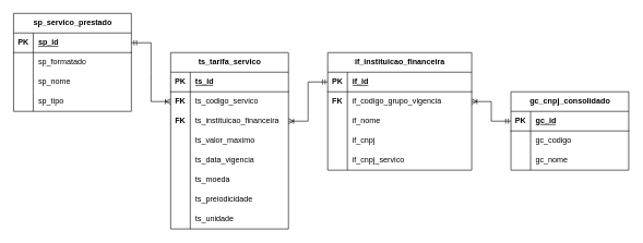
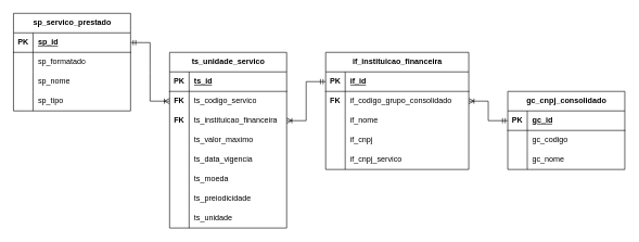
  <mxCell id="0" />
  <mxCell id="1" parent="0" />
  <mxCell id="2" value="gc_cnpj_consolidado" style="shape=table;startSize=30;container=1;collapsible=1;childLayout=tableLayout;fixedRows=1;rowLines=0;fontStyle=1;align=center;resizeLast=1;html=1;" parent="1" vertex="1"><mxGeometry x="780" y="140" width="180" height="120" as="geometry" /></mxCell>
  <mxCell id="3" value="" style="shape=tableRow;horizontal=0;startSize=0;swimlaneHead=0;swimlaneBody=0;fillColor=none;collapsible=0;dropTarget=0;points=[[0,0.5],[1,0.5]];portConstraint=eastwest;top=0;left=0;right=0;bottom=1;" parent="2" vertex="1"><mxGeometry y="30" width="180" height="30" as="geometry" /></mxCell>
  <mxCell id="4" value="PK" style="shape=partialRectangle;connectable=0;fillColor=none;top=0;left=0;bottom=0;right=0;fontStyle=1;overflow=hidden;whiteSpace=wrap;html=1;" parent="3" vertex="1"><mxGeometry width="30" height="30" as="geometry"><mxRectangle width="30" height="30" as="alternateBounds" /></mxGeometry></mxCell>
  <mxCell id="5" value="gc_id" style="shape=partialRectangle;connectable=0;fillColor=none;top=0;left=0;bottom=0;right=0;align=left;spacingLeft=6;fontStyle=5;overflow=hidden;whiteSpace=wrap;html=1;" parent="3" vertex="1"><mxGeometry x="30" width="150" height="30" as="geometry"><mxRectangle width="150" height="30" as="alternateBounds" /></mxGeometry></mxCell>
  <mxCell id="6" value="" style="shape=tableRow;horizontal=0;startSize=0;swimlaneHead=0;swimlaneBody=0;fillColor=none;collapsible=0;dropTarget=0;points=[[0,0.5],[1,0.5]];portConstraint=eastwest;top=0;left=0;right=0;bottom=0;" parent="2" vertex="1"><mxGeometry y="60" width="180" height="30" as="geometry" /></mxCell>
  <mxCell id="7" value="" style="shape=partialRectangle;connectable=0;fillColor=none;top=0;left=0;bottom=0;right=0;editable=1;overflow=hidden;whiteSpace=wrap;html=1;" parent="6" vertex="1"><mxGeometry width="30" height="30" as="geometry"><mxRectangle width="30" height="30" as="alternateBounds" /></mxGeometry></mxCell>
  <mxCell id="8" value="&lt;div&gt;gc_codigo&lt;/div&gt;" style="shape=partialRectangle;connectable=0;fillColor=none;top=0;left=0;bottom=0;right=0;align=left;spacingLeft=6;overflow=hidden;whiteSpace=wrap;html=1;" parent="6" vertex="1"><mxGeometry x="30" width="150" height="30" as="geometry"><mxRectangle width="150" height="30" as="alternateBounds" /></mxGeometry></mxCell>
  <mxCell id="9" value="" style="shape=tableRow;horizontal=0;startSize=0;swimlaneHead=0;swimlaneBody=0;fillColor=none;collapsible=0;dropTarget=0;points=[[0,0.5],[1,0.5]];portConstraint=eastwest;top=0;left=0;right=0;bottom=0;" parent="2" vertex="1"><mxGeometry y="90" width="180" height="30" as="geometry" /></mxCell>
  <mxCell id="10" value="" style="shape=partialRectangle;connectable=0;fillColor=none;top=0;left=0;bottom=0;right=0;editable=1;overflow=hidden;whiteSpace=wrap;html=1;" parent="9" vertex="1"><mxGeometry width="30" height="30" as="geometry"><mxRectangle width="30" height="30" as="alternateBounds" /></mxGeometry></mxCell>
  <mxCell id="11" value="gc_nome" style="shape=partialRectangle;connectable=0;fillColor=none;top=0;left=0;bottom=0;right=0;align=left;spacingLeft=6;overflow=hidden;whiteSpace=wrap;html=1;" parent="9" vertex="1"><mxGeometry x="30" width="150" height="30" as="geometry"><mxRectangle width="150" height="30" as="alternateBounds" /></mxGeometry></mxCell>
  <mxCell id="12" value="sp_servico_prestado" style="shape=table;startSize=30;container=1;collapsible=1;childLayout=tableLayout;fixedRows=1;rowLines=0;fontStyle=1;align=center;resizeLast=1;html=1;" parent="1" vertex="1"><mxGeometry x="20" y="20" width="180" height="150" as="geometry" /></mxCell>
  <mxCell id="13" value="" style="shape=tableRow;horizontal=0;startSize=0;swimlaneHead=0;swimlaneBody=0;fillColor=none;collapsible=0;dropTarget=0;points=[[0,0.5],[1,0.5]];portConstraint=eastwest;top=0;left=0;right=0;bottom=1;" parent="12" vertex="1"><mxGeometry y="30" width="180" height="30" as="geometry" /></mxCell>
  <mxCell id="14" value="PK" style="shape=partialRectangle;connectable=0;fillColor=none;top=0;left=0;bottom=0;right=0;fontStyle=1;overflow=hidden;whiteSpace=wrap;html=1;" parent="13" vertex="1"><mxGeometry width="30" height="30" as="geometry"><mxRectangle width="30" height="30" as="alternateBounds" /></mxGeometry></mxCell>
  <mxCell id="15" value="sp_id" style="shape=partialRectangle;connectable=0;fillColor=none;top=0;left=0;bottom=0;right=0;align=left;spacingLeft=6;fontStyle=5;overflow=hidden;whiteSpace=wrap;html=1;" parent="13" vertex="1"><mxGeometry x="30" width="150" height="30" as="geometry"><mxRectangle width="150" height="30" as="alternateBounds" /></mxGeometry></mxCell>
  <mxCell id="16" value="" style="shape=tableRow;horizontal=0;startSize=0;swimlaneHead=0;swimlaneBody=0;fillColor=none;collapsible=0;dropTarget=0;points=[[0,0.5],[1,0.5]];portConstraint=eastwest;top=0;left=0;right=0;bottom=0;" parent="12" vertex="1"><mxGeometry y="60" width="180" height="30" as="geometry" /></mxCell>
  <mxCell id="17" value="" style="shape=partialRectangle;connectable=0;fillColor=none;top=0;left=0;bottom=0;right=0;editable=1;overflow=hidden;whiteSpace=wrap;html=1;" parent="16" vertex="1"><mxGeometry width="30" height="30" as="geometry"><mxRectangle width="30" height="30" as="alternateBounds" /></mxGeometry></mxCell>
  <mxCell id="18" value="sp_formatado" style="shape=partialRectangle;connectable=0;fillColor=none;top=0;left=0;bottom=0;right=0;align=left;spacingLeft=6;overflow=hidden;whiteSpace=wrap;html=1;" parent="16" vertex="1"><mxGeometry x="30" width="150" height="30" as="geometry"><mxRectangle width="150" height="30" as="alternateBounds" /></mxGeometry></mxCell>
  <mxCell id="19" value="" style="shape=tableRow;horizontal=0;startSize=0;swimlaneHead=0;swimlaneBody=0;fillColor=none;collapsible=0;dropTarget=0;points=[[0,0.5],[1,0.5]];portConstraint=eastwest;top=0;left=0;right=0;bottom=0;" parent="12" vertex="1"><mxGeometry y="90" width="180" height="30" as="geometry" /></mxCell>
  <mxCell id="20" value="" style="shape=partialRectangle;connectable=0;fillColor=none;top=0;left=0;bottom=0;right=0;editable=1;overflow=hidden;whiteSpace=wrap;html=1;" parent="19" vertex="1"><mxGeometry width="30" height="30" as="geometry"><mxRectangle width="30" height="30" as="alternateBounds" /></mxGeometry></mxCell>
  <mxCell id="21" value="&lt;div&gt;sp_nome&lt;/div&gt;" style="shape=partialRectangle;connectable=0;fillColor=none;top=0;left=0;bottom=0;right=0;align=left;spacingLeft=6;overflow=hidden;whiteSpace=wrap;html=1;" parent="19" vertex="1"><mxGeometry x="30" width="150" height="30" as="geometry"><mxRectangle width="150" height="30" as="alternateBounds" /></mxGeometry></mxCell>
  <mxCell id="22" value="" style="shape=tableRow;horizontal=0;startSize=0;swimlaneHead=0;swimlaneBody=0;fillColor=none;collapsible=0;dropTarget=0;points=[[0,0.5],[1,0.5]];portConstraint=eastwest;top=0;left=0;right=0;bottom=0;" parent="12" vertex="1"><mxGeometry y="120" width="180" height="30" as="geometry" /></mxCell>
  <mxCell id="23" value="" style="shape=partialRectangle;connectable=0;fillColor=none;top=0;left=0;bottom=0;right=0;editable=1;overflow=hidden;whiteSpace=wrap;html=1;" parent="22" vertex="1"><mxGeometry width="30" height="30" as="geometry"><mxRectangle width="30" height="30" as="alternateBounds" /></mxGeometry></mxCell>
  <mxCell id="24" value="sp_tipo" style="shape=partialRectangle;connectable=0;fillColor=none;top=0;left=0;bottom=0;right=0;align=left;spacingLeft=6;overflow=hidden;whiteSpace=wrap;html=1;" parent="22" vertex="1"><mxGeometry x="30" width="150" height="30" as="geometry"><mxRectangle width="150" height="30" as="alternateBounds" /></mxGeometry></mxCell>
  <mxCell id="25" value="if_instituicao_financeira" style="shape=table;startSize=30;container=1;collapsible=1;childLayout=tableLayout;fixedRows=1;rowLines=0;fontStyle=1;align=center;resizeLast=1;html=1;" parent="1" vertex="1"><mxGeometry x="500" y="80" width="220" height="180" as="geometry" /></mxCell>
  <mxCell id="26" value="" style="shape=tableRow;horizontal=0;startSize=0;swimlaneHead=0;swimlaneBody=0;fillColor=none;collapsible=0;dropTarget=0;points=[[0,0.5],[1,0.5]];portConstraint=eastwest;top=0;left=0;right=0;bottom=1;" parent="25" vertex="1"><mxGeometry y="30" width="220" height="30" as="geometry" /></mxCell>
  <mxCell id="27" value="PK" style="shape=partialRectangle;connectable=0;fillColor=none;top=0;left=0;bottom=0;right=0;fontStyle=1;overflow=hidden;whiteSpace=wrap;html=1;" parent="26" vertex="1"><mxGeometry width="30" height="30" as="geometry"><mxRectangle width="30" height="30" as="alternateBounds" /></mxGeometry></mxCell>
  <mxCell id="28" value="if_id" style="shape=partialRectangle;connectable=0;fillColor=none;top=0;left=0;bottom=0;right=0;align=left;spacingLeft=6;fontStyle=5;overflow=hidden;whiteSpace=wrap;html=1;" parent="26" vertex="1"><mxGeometry x="30" width="190" height="30" as="geometry"><mxRectangle width="190" height="30" as="alternateBounds" /></mxGeometry></mxCell>
  <mxCell id="29" value="" style="shape=tableRow;horizontal=0;startSize=0;swimlaneHead=0;swimlaneBody=0;fillColor=none;collapsible=0;dropTarget=0;points=[[0,0.5],[1,0.5]];portConstraint=eastwest;top=0;left=0;right=0;bottom=0;" parent="25" vertex="1"><mxGeometry y="60" width="220" height="30" as="geometry" /></mxCell>
  <mxCell id="30" value="&lt;b&gt;FK&lt;/b&gt;" style="shape=partialRectangle;connectable=0;fillColor=none;top=0;left=0;bottom=0;right=0;editable=1;overflow=hidden;whiteSpace=wrap;html=1;" parent="29" vertex="1"><mxGeometry width="30" height="30" as="geometry"><mxRectangle width="30" height="30" as="alternateBounds" /></mxGeometry></mxCell>
- <mxCell id="31" value="if_codigo_grupo_vigencia" style="shape=partialRectangle;connectable=0;fillColor=none;top=0;left=0;bottom=0;right=0;align=left;spacingLeft=6;overflow=hidden;whiteSpace=wrap;html=1;" parent="29" vertex="1"><mxGeometry x="30" width="190" height="30" as="geometry"><mxRectangle width="190" height="30" as="alternateBounds" /></mxGeometry></mxCell>
+ <mxCell id="31" value="if_codigo_grupo_consolidado" style="shape=partialRectangle;connectable=0;fillColor=none;top=0;left=0;bottom=0;right=0;align=left;spacingLeft=6;overflow=hidden;whiteSpace=wrap;html=1;" parent="29" vertex="1"><mxGeometry x="30" width="190" height="30" as="geometry"><mxRectangle width="190" height="30" as="alternateBounds" /></mxGeometry></mxCell>
  <mxCell id="32" value="" style="shape=tableRow;horizontal=0;startSize=0;swimlaneHead=0;swimlaneBody=0;fillColor=none;collapsible=0;dropTarget=0;points=[[0,0.5],[1,0.5]];portConstraint=eastwest;top=0;left=0;right=0;bottom=0;" parent="25" vertex="1"><mxGeometry y="90" width="220" height="30" as="geometry" /></mxCell>
  <mxCell id="33" value="" style="shape=partialRectangle;connectable=0;fillColor=none;top=0;left=0;bottom=0;right=0;editable=1;overflow=hidden;whiteSpace=wrap;html=1;" parent="32" vertex="1"><mxGeometry width="30" height="30" as="geometry"><mxRectangle width="30" height="30" as="alternateBounds" /></mxGeometry></mxCell>
  <mxCell id="34" value="if_nome" style="shape=partialRectangle;connectable=0;fillColor=none;top=0;left=0;bottom=0;right=0;align=left;spacingLeft=6;overflow=hidden;whiteSpace=wrap;html=1;" parent="32" vertex="1"><mxGeometry x="30" width="190" height="30" as="geometry"><mxRectangle width="190" height="30" as="alternateBounds" /></mxGeometry></mxCell>
  <mxCell id="35" value="" style="shape=tableRow;horizontal=0;startSize=0;swimlaneHead=0;swimlaneBody=0;fillColor=none;collapsible=0;dropTarget=0;points=[[0,0.5],[1,0.5]];portConstraint=eastwest;top=0;left=0;right=0;bottom=0;" parent="25" vertex="1"><mxGeometry y="120" width="220" height="30" as="geometry" /></mxCell>
  <mxCell id="36" value="" style="shape=partialRectangle;connectable=0;fillColor=none;top=0;left=0;bottom=0;right=0;editable=1;overflow=hidden;whiteSpace=wrap;html=1;" parent="35" vertex="1"><mxGeometry width="30" height="30" as="geometry"><mxRectangle width="30" height="30" as="alternateBounds" /></mxGeometry></mxCell>
  <mxCell id="37" value="&lt;div&gt;if_cnpj&lt;/div&gt;" style="shape=partialRectangle;connectable=0;fillColor=none;top=0;left=0;bottom=0;right=0;align=left;spacingLeft=6;overflow=hidden;whiteSpace=wrap;html=1;" parent="35" vertex="1"><mxGeometry x="30" width="190" height="30" as="geometry"><mxRectangle width="190" height="30" as="alternateBounds" /></mxGeometry></mxCell>
  <mxCell id="38" value="" style="shape=tableRow;horizontal=0;startSize=0;swimlaneHead=0;swimlaneBody=0;fillColor=none;collapsible=0;dropTarget=0;points=[[0,0.5],[1,0.5]];portConstraint=eastwest;top=0;left=0;right=0;bottom=0;" parent="25" vertex="1"><mxGeometry y="150" width="220" height="30" as="geometry" /></mxCell>
  <mxCell id="39" value="" style="shape=partialRectangle;connectable=0;fillColor=none;top=0;left=0;bottom=0;right=0;editable=1;overflow=hidden;whiteSpace=wrap;html=1;" parent="38" vertex="1"><mxGeometry width="30" height="30" as="geometry"><mxRectangle width="30" height="30" as="alternateBounds" /></mxGeometry></mxCell>
  <mxCell id="40" value="&lt;div&gt;if_cnpj_servico&lt;/div&gt;" style="shape=partialRectangle;connectable=0;fillColor=none;top=0;left=0;bottom=0;right=0;align=left;spacingLeft=6;overflow=hidden;whiteSpace=wrap;html=1;" parent="38" vertex="1"><mxGeometry x="30" width="190" height="30" as="geometry"><mxRectangle width="190" height="30" as="alternateBounds" /></mxGeometry></mxCell>
- <mxCell id="41" value="ts_tarifa_servico" style="shape=table;startSize=30;container=1;collapsible=1;childLayout=tableLayout;fixedRows=1;rowLines=0;fontStyle=1;align=center;resizeLast=1;html=1;" parent="1" vertex="1"><mxGeometry x="260" y="80" width="180" height="270" as="geometry" /></mxCell>
+ <mxCell id="41" value="ts_unidade_servico" style="shape=table;startSize=30;container=1;collapsible=1;childLayout=tableLayout;fixedRows=1;rowLines=0;fontStyle=1;align=center;resizeLast=1;html=1;" parent="1" vertex="1"><mxGeometry x="260" y="80" width="180" height="270" as="geometry" /></mxCell>
  <mxCell id="42" value="" style="shape=tableRow;horizontal=0;startSize=0;swimlaneHead=0;swimlaneBody=0;fillColor=none;collapsible=0;dropTarget=0;points=[[0,0.5],[1,0.5]];portConstraint=eastwest;top=0;left=0;right=0;bottom=1;" parent="41" vertex="1"><mxGeometry y="30" width="180" height="30" as="geometry" /></mxCell>
  <mxCell id="43" value="PK" style="shape=partialRectangle;connectable=0;fillColor=none;top=0;left=0;bottom=0;right=0;fontStyle=1;overflow=hidden;whiteSpace=wrap;html=1;" parent="42" vertex="1"><mxGeometry width="30" height="30" as="geometry"><mxRectangle width="30" height="30" as="alternateBounds" /></mxGeometry></mxCell>
  <mxCell id="44" value="ts_id" style="shape=partialRectangle;connectable=0;fillColor=none;top=0;left=0;bottom=0;right=0;align=left;spacingLeft=6;fontStyle=5;overflow=hidden;whiteSpace=wrap;html=1;" parent="42" vertex="1"><mxGeometry x="30" width="150" height="30" as="geometry"><mxRectangle width="150" height="30" as="alternateBounds" /></mxGeometry></mxCell>
  <mxCell id="45" value="" style="shape=tableRow;horizontal=0;startSize=0;swimlaneHead=0;swimlaneBody=0;fillColor=none;collapsible=0;dropTarget=0;points=[[0,0.5],[1,0.5]];portConstraint=eastwest;top=0;left=0;right=0;bottom=0;" parent="41" vertex="1"><mxGeometry y="60" width="180" height="30" as="geometry" /></mxCell>
  <mxCell id="46" value="&lt;b&gt;FK&lt;/b&gt;" style="shape=partialRectangle;connectable=0;fillColor=none;top=0;left=0;bottom=0;right=0;editable=1;overflow=hidden;whiteSpace=wrap;html=1;" parent="45" vertex="1"><mxGeometry width="30" height="30" as="geometry"><mxRectangle width="30" height="30" as="alternateBounds" /></mxGeometry></mxCell>
  <mxCell id="47" value="ts_codigo_servico" style="shape=partialRectangle;connectable=0;fillColor=none;top=0;left=0;bottom=0;right=0;align=left;spacingLeft=6;overflow=hidden;whiteSpace=wrap;html=1;" parent="45" vertex="1"><mxGeometry x="30" width="150" height="30" as="geometry"><mxRectangle width="150" height="30" as="alternateBounds" /></mxGeometry></mxCell>
  <mxCell id="48" value="" style="shape=tableRow;horizontal=0;startSize=0;swimlaneHead=0;swimlaneBody=0;fillColor=none;collapsible=0;dropTarget=0;points=[[0,0.5],[1,0.5]];portConstraint=eastwest;top=0;left=0;right=0;bottom=0;" parent="41" vertex="1"><mxGeometry y="90" width="180" height="30" as="geometry" /></mxCell>
  <mxCell id="49" value="&lt;b&gt;FK&lt;/b&gt;" style="shape=partialRectangle;connectable=0;fillColor=none;top=0;left=0;bottom=0;right=0;editable=1;overflow=hidden;whiteSpace=wrap;html=1;" parent="48" vertex="1"><mxGeometry width="30" height="30" as="geometry"><mxRectangle width="30" height="30" as="alternateBounds" /></mxGeometry></mxCell>
  <mxCell id="50" value="ts_instituicao_financeira" style="shape=partialRectangle;connectable=0;fillColor=none;top=0;left=0;bottom=0;right=0;align=left;spacingLeft=6;overflow=hidden;whiteSpace=wrap;html=1;" parent="48" vertex="1"><mxGeometry x="30" width="150" height="30" as="geometry"><mxRectangle width="150" height="30" as="alternateBounds" /></mxGeometry></mxCell>
  <mxCell id="51" value="" style="shape=tableRow;horizontal=0;startSize=0;swimlaneHead=0;swimlaneBody=0;fillColor=none;collapsible=0;dropTarget=0;points=[[0,0.5],[1,0.5]];portConstraint=eastwest;top=0;left=0;right=0;bottom=0;" parent="41" vertex="1"><mxGeometry y="120" width="180" height="30" as="geometry" /></mxCell>
  <mxCell id="52" value="" style="shape=partialRectangle;connectable=0;fillColor=none;top=0;left=0;bottom=0;right=0;editable=1;overflow=hidden;whiteSpace=wrap;html=1;" parent="51" vertex="1"><mxGeometry width="30" height="30" as="geometry"><mxRectangle width="30" height="30" as="alternateBounds" /></mxGeometry></mxCell>
  <mxCell id="53" value="ts_valor_maximo" style="shape=partialRectangle;connectable=0;fillColor=none;top=0;left=0;bottom=0;right=0;align=left;spacingLeft=6;overflow=hidden;whiteSpace=wrap;html=1;" parent="51" vertex="1"><mxGeometry x="30" width="150" height="30" as="geometry"><mxRectangle width="150" height="30" as="alternateBounds" /></mxGeometry></mxCell>
  <mxCell id="54" value="" style="shape=tableRow;horizontal=0;startSize=0;swimlaneHead=0;swimlaneBody=0;fillColor=none;collapsible=0;dropTarget=0;points=[[0,0.5],[1,0.5]];portConstraint=eastwest;top=0;left=0;right=0;bottom=0;" parent="41" vertex="1"><mxGeometry y="150" width="180" height="30" as="geometry" /></mxCell>
  <mxCell id="55" value="" style="shape=partialRectangle;connectable=0;fillColor=none;top=0;left=0;bottom=0;right=0;editable=1;overflow=hidden;whiteSpace=wrap;html=1;" parent="54" vertex="1"><mxGeometry width="30" height="30" as="geometry"><mxRectangle width="30" height="30" as="alternateBounds" /></mxGeometry></mxCell>
  <mxCell id="56" value="ts_data_vigencia" style="shape=partialRectangle;connectable=0;fillColor=none;top=0;left=0;bottom=0;right=0;align=left;spacingLeft=6;overflow=hidden;whiteSpace=wrap;html=1;" parent="54" vertex="1"><mxGeometry x="30" width="150" height="30" as="geometry"><mxRectangle width="150" height="30" as="alternateBounds" /></mxGeometry></mxCell>
  <mxCell id="57" value="" style="shape=tableRow;horizontal=0;startSize=0;swimlaneHead=0;swimlaneBody=0;fillColor=none;collapsible=0;dropTarget=0;points=[[0,0.5],[1,0.5]];portConstraint=eastwest;top=0;left=0;right=0;bottom=0;" vertex="1" parent="41"><mxGeometry y="180" width="180" height="30" as="geometry" /></mxCell>
  <mxCell id="58" value="" style="shape=partialRectangle;connectable=0;fillColor=none;top=0;left=0;bottom=0;right=0;editable=1;overflow=hidden;whiteSpace=wrap;html=1;" vertex="1" parent="57"><mxGeometry width="30" height="30" as="geometry"><mxRectangle width="30" height="30" as="alternateBounds" /></mxGeometry></mxCell>
  <mxCell id="59" value="ts_moeda" style="shape=partialRectangle;connectable=0;fillColor=none;top=0;left=0;bottom=0;right=0;align=left;spacingLeft=6;overflow=hidden;whiteSpace=wrap;html=1;" vertex="1" parent="57"><mxGeometry x="30" width="150" height="30" as="geometry"><mxRectangle width="150" height="30" as="alternateBounds" /></mxGeometry></mxCell>
  <mxCell id="60" value="" style="shape=tableRow;horizontal=0;startSize=0;swimlaneHead=0;swimlaneBody=0;fillColor=none;collapsible=0;dropTarget=0;points=[[0,0.5],[1,0.5]];portConstraint=eastwest;top=0;left=0;right=0;bottom=0;" vertex="1" parent="41"><mxGeometry y="210" width="180" height="30" as="geometry" /></mxCell>
  <mxCell id="61" value="" style="shape=partialRectangle;connectable=0;fillColor=none;top=0;left=0;bottom=0;right=0;editable=1;overflow=hidden;whiteSpace=wrap;html=1;" vertex="1" parent="60"><mxGeometry width="30" height="30" as="geometry"><mxRectangle width="30" height="30" as="alternateBounds" /></mxGeometry></mxCell>
  <mxCell id="62" value="ts_preiodicidade" style="shape=partialRectangle;connectable=0;fillColor=none;top=0;left=0;bottom=0;right=0;align=left;spacingLeft=6;overflow=hidden;whiteSpace=wrap;html=1;" vertex="1" parent="60"><mxGeometry x="30" width="150" height="30" as="geometry"><mxRectangle width="150" height="30" as="alternateBounds" /></mxGeometry></mxCell>
  <mxCell id="63" value="" style="shape=tableRow;horizontal=0;startSize=0;swimlaneHead=0;swimlaneBody=0;fillColor=none;collapsible=0;dropTarget=0;points=[[0,0.5],[1,0.5]];portConstraint=eastwest;top=0;left=0;right=0;bottom=0;" vertex="1" parent="41"><mxGeometry y="240" width="180" height="30" as="geometry" /></mxCell>
  <mxCell id="64" value="" style="shape=partialRectangle;connectable=0;fillColor=none;top=0;left=0;bottom=0;right=0;editable=1;overflow=hidden;whiteSpace=wrap;html=1;" vertex="1" parent="63"><mxGeometry width="30" height="30" as="geometry"><mxRectangle width="30" height="30" as="alternateBounds" /></mxGeometry></mxCell>
  <mxCell id="65" value="ts_unidade" style="shape=partialRectangle;connectable=0;fillColor=none;top=0;left=0;bottom=0;right=0;align=left;spacingLeft=6;overflow=hidden;whiteSpace=wrap;html=1;" vertex="1" parent="63"><mxGeometry x="30" width="150" height="30" as="geometry"><mxRectangle width="150" height="30" as="alternateBounds" /></mxGeometry></mxCell>
  <mxCell id="66" value="" style="edgeStyle=entityRelationEdgeStyle;fontSize=12;html=1;endArrow=ERoneToMany;startArrow=ERmandOne;rounded=0;entryX=0;entryY=0.5;entryDx=0;entryDy=0;exitX=1;exitY=0.5;exitDx=0;exitDy=0;" parent="1" source="13" target="45" edge="1"><mxGeometry width="100" height="100" relative="1" as="geometry"><mxPoint x="190" y="275" as="sourcePoint" /><mxPoint x="290" y="175" as="targetPoint" /></mxGeometry></mxCell>
  <mxCell id="67" value="" style="edgeStyle=entityRelationEdgeStyle;fontSize=12;html=1;endArrow=ERoneToMany;startArrow=ERmandOne;rounded=0;exitX=0;exitY=0.5;exitDx=0;exitDy=0;entryX=1;entryY=0.5;entryDx=0;entryDy=0;" parent="1" source="26" target="48" edge="1"><mxGeometry width="100" height="100" relative="1" as="geometry"><mxPoint x="490" y="-5" as="sourcePoint" /><mxPoint x="580" y="25" as="targetPoint" /></mxGeometry></mxCell>
  <mxCell id="68" value="" style="edgeStyle=entityRelationEdgeStyle;fontSize=12;html=1;endArrow=ERoneToMany;startArrow=ERmandOne;rounded=0;exitX=0;exitY=0.5;exitDx=0;exitDy=0;entryX=1;entryY=0.5;entryDx=0;entryDy=0;" parent="1" source="3" target="29" edge="1"><mxGeometry width="100" height="100" relative="1" as="geometry"><mxPoint x="870" y="310" as="sourcePoint" /><mxPoint x="810" y="370" as="targetPoint" /></mxGeometry></mxCell>
